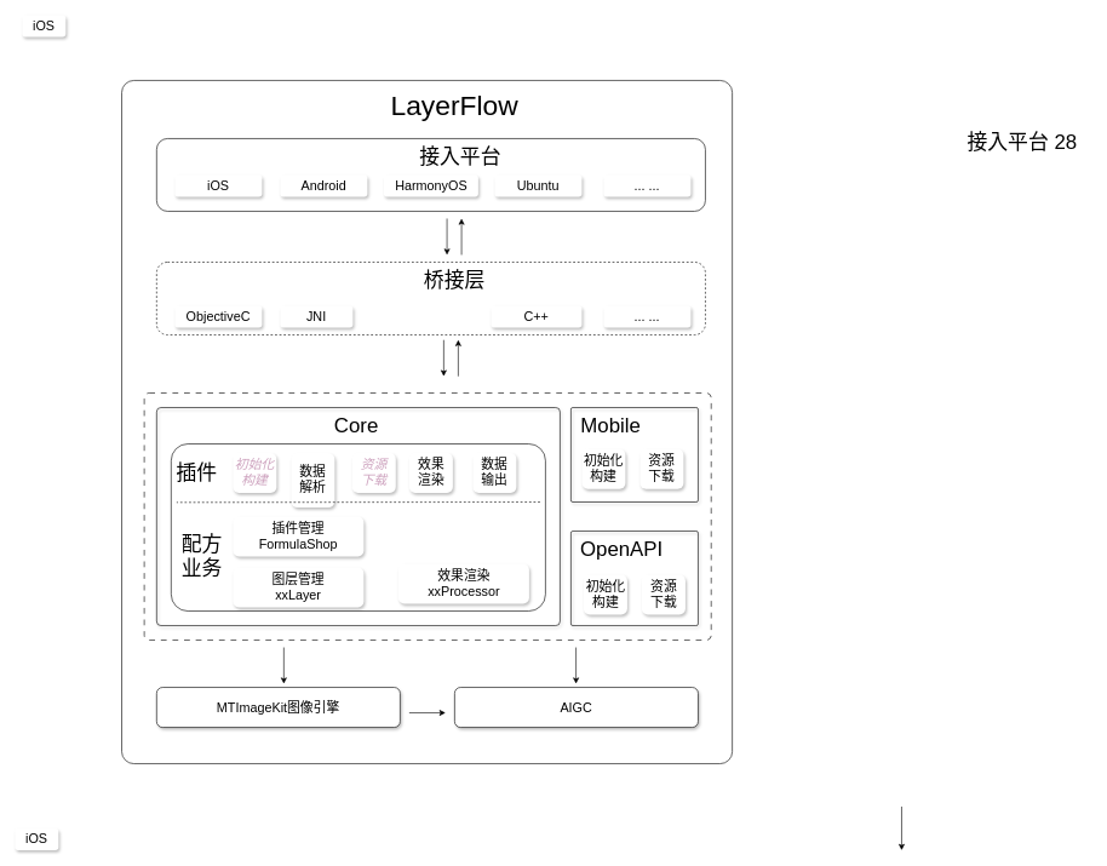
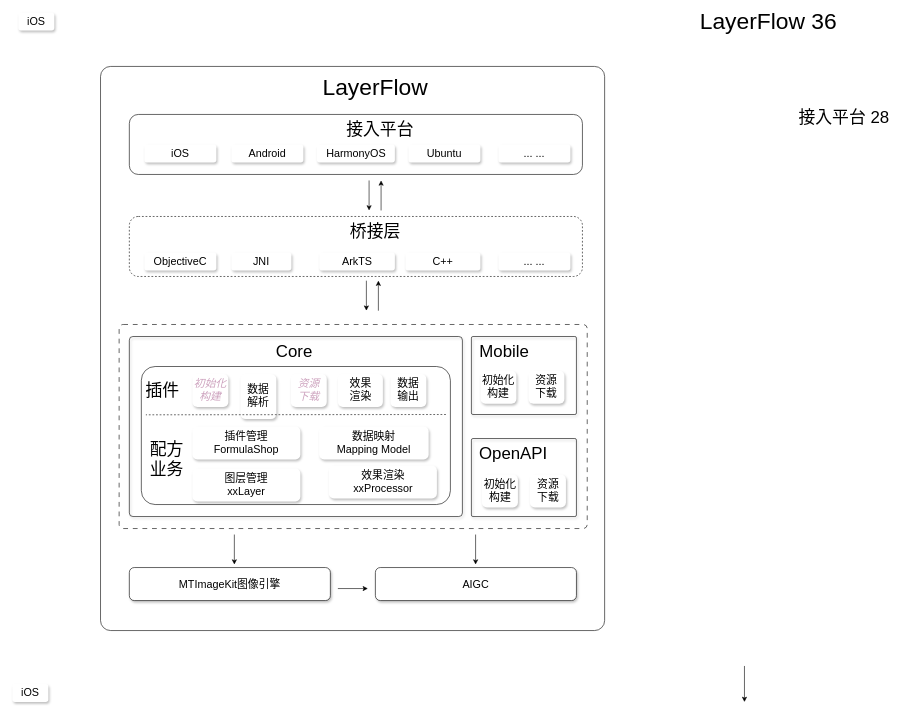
  <mxCell id="0" />
  <mxCell id="1" parent="0" />
  <mxCell id="2" value="" style="rounded=1;whiteSpace=wrap;html=1;fillColor=none;arcSize=2;" vertex="1" parent="1"><mxGeometry x="167" y="110" width="840" height="940" as="geometry" /></mxCell>
  <mxCell id="3" value="&lt;font style=&quot;font-size: 38px;&quot;&gt;LayerFlow&lt;/font&gt;" style="text;html=1;align=center;verticalAlign=middle;whiteSpace=wrap;rounded=0;" vertex="1" parent="1"><mxGeometry x="505" y="130" width="240" height="30" as="geometry" /></mxCell>
  <mxCell id="4" value="" style="rounded=1;whiteSpace=wrap;html=1;fillColor=default;" vertex="1" parent="1"><mxGeometry x="215" y="190" width="755" height="100" as="geometry" /></mxCell>
  <mxCell id="5" value="&lt;font style=&quot;font-size: 28px;&quot;&gt;接入平台 28&lt;/font&gt;" style="text;html=1;align=center;verticalAlign=middle;whiteSpace=wrap;rounded=0;" vertex="1" parent="1"><mxGeometry x="1311" y="180" width="190" height="30" as="geometry" /></mxCell>
+ <mxCell id="6" value="&lt;font style=&quot;font-size: 38px;&quot;&gt;LayerFlow 36&lt;/font&gt;" style="text;html=1;align=center;verticalAlign=middle;whiteSpace=wrap;rounded=0;" vertex="1" parent="1"><mxGeometry x="1160" y="20" width="240" height="30" as="geometry" /></mxCell>
  <mxCell id="7" value="&lt;font style=&quot;font-size: 28px;&quot;&gt;接入平台&lt;/font&gt;" style="text;html=1;align=center;verticalAlign=middle;whiteSpace=wrap;rounded=0;" vertex="1" parent="1"><mxGeometry x="562.5" y="200" width="140" height="30" as="geometry" /></mxCell>
  <mxCell id="8" value="&lt;font style=&quot;font-size: 18px;&quot;&gt;iOS&lt;/font&gt;" style="text;html=1;align=center;verticalAlign=middle;whiteSpace=wrap;rounded=1;fillColor=default;gradientColor=none;gradientDirection=radial;glass=0;shadow=1;" vertex="1" parent="1"><mxGeometry x="240" y="240" width="120" height="30" as="geometry" /></mxCell>
  <mxCell id="9" value="&lt;font style=&quot;font-size: 18px;&quot;&gt;Android&lt;/font&gt;" style="text;html=1;align=center;verticalAlign=middle;whiteSpace=wrap;rounded=1;fillColor=default;gradientColor=none;gradientDirection=radial;glass=0;shadow=1;" vertex="1" parent="1"><mxGeometry x="385" y="240" width="120" height="30" as="geometry" /></mxCell>
  <mxCell id="10" value="&lt;font style=&quot;font-size: 18px;&quot;&gt;iOS&lt;/font&gt;" style="text;html=1;align=center;verticalAlign=middle;whiteSpace=wrap;rounded=1;fillColor=default;gradientColor=none;gradientDirection=radial;glass=0;shadow=1;" vertex="1" parent="1"><mxGeometry x="30" y="20" width="60" height="30" as="geometry" /></mxCell>
  <mxCell id="11" value="&lt;font style=&quot;font-size: 18px;&quot;&gt;HarmonyOS&lt;/font&gt;" style="text;html=1;align=center;verticalAlign=middle;whiteSpace=wrap;rounded=1;fillColor=default;gradientColor=none;gradientDirection=radial;glass=0;shadow=1;" vertex="1" parent="1"><mxGeometry x="527.5" y="240" width="130" height="30" as="geometry" /></mxCell>
  <mxCell id="12" value="&lt;font style=&quot;font-size: 18px;&quot;&gt;Ubuntu&lt;/font&gt;" style="text;html=1;align=center;verticalAlign=middle;whiteSpace=wrap;rounded=1;fillColor=default;gradientColor=none;gradientDirection=radial;glass=0;shadow=1;" vertex="1" parent="1"><mxGeometry x="680" y="240" width="120" height="30" as="geometry" /></mxCell>
  <mxCell id="13" value="&lt;font style=&quot;font-size: 18px;&quot;&gt;... ...&lt;/font&gt;" style="text;html=1;align=center;verticalAlign=middle;whiteSpace=wrap;rounded=1;fillColor=default;gradientColor=none;gradientDirection=radial;glass=0;shadow=1;" vertex="1" parent="1"><mxGeometry x="830" y="240" width="120" height="30" as="geometry" /></mxCell>
  <mxCell id="14" value="" style="rounded=1;whiteSpace=wrap;html=1;fillColor=default;dashed=1;" vertex="1" parent="1"><mxGeometry x="215" y="360" width="755" height="100" as="geometry" /></mxCell>
  <mxCell id="15" value="&lt;span style=&quot;font-size: 28px;&quot;&gt;桥接层&lt;/span&gt;" style="text;html=1;align=center;verticalAlign=middle;whiteSpace=wrap;rounded=0;" vertex="1" parent="1"><mxGeometry x="555" y="370" width="140" height="30" as="geometry" /></mxCell>
  <mxCell id="16" value="&lt;span style=&quot;font-size: 18px;&quot;&gt;ObjectiveC&lt;/span&gt;" style="text;html=1;align=center;verticalAlign=middle;whiteSpace=wrap;rounded=1;fillColor=default;gradientColor=none;gradientDirection=radial;glass=0;shadow=1;" vertex="1" parent="1"><mxGeometry x="240" y="420" width="120" height="30" as="geometry" /></mxCell>
  <mxCell id="17" value="&lt;span style=&quot;font-size: 18px;&quot;&gt;JNI&lt;/span&gt;" style="text;html=1;align=center;verticalAlign=middle;whiteSpace=wrap;rounded=1;fillColor=default;gradientColor=none;gradientDirection=radial;glass=0;shadow=1;" vertex="1" parent="1"><mxGeometry x="385" y="420" width="100" height="30" as="geometry" /></mxCell>
+ <mxCell id="18" value="&lt;span style=&quot;font-size: 18px;&quot;&gt;ArkTS&lt;/span&gt;" style="text;html=1;align=center;verticalAlign=middle;whiteSpace=wrap;rounded=1;fillColor=default;gradientColor=none;gradientDirection=radial;glass=0;shadow=1;" vertex="1" parent="1"><mxGeometry x="531.5" y="420" width="126" height="30" as="geometry" /></mxCell>
  <mxCell id="19" value="&lt;span style=&quot;font-size: 18px;&quot;&gt;C++&lt;/span&gt;" style="text;html=1;align=center;verticalAlign=middle;whiteSpace=wrap;rounded=1;fillColor=default;gradientColor=none;gradientDirection=radial;glass=0;shadow=1;" vertex="1" parent="1"><mxGeometry x="675" y="420" width="125" height="30" as="geometry" /></mxCell>
  <mxCell id="20" value="&lt;font style=&quot;font-size: 18px;&quot;&gt;... ...&lt;/font&gt;" style="text;html=1;align=center;verticalAlign=middle;whiteSpace=wrap;rounded=1;fillColor=default;gradientColor=none;gradientDirection=radial;glass=0;shadow=1;" vertex="1" parent="1"><mxGeometry x="830" y="420" width="120" height="30" as="geometry" /></mxCell>
  <mxCell id="21" value="" style="endArrow=classic;html=1;rounded=0;" edge="1" parent="1"><mxGeometry width="50" height="50" relative="1" as="geometry"><mxPoint x="614.5" y="300" as="sourcePoint" /><mxPoint x="614.5" y="350" as="targetPoint" /></mxGeometry></mxCell>
  <mxCell id="22" value="" style="endArrow=classic;html=1;rounded=0;" edge="1" parent="1"><mxGeometry width="50" height="50" relative="1" as="geometry"><mxPoint x="634.5" y="350" as="sourcePoint" /><mxPoint x="634.5" y="300" as="targetPoint" /></mxGeometry></mxCell>
  <mxCell id="23" value="" style="group" vertex="1" connectable="0" parent="1"><mxGeometry x="215" y="560" width="760" height="310" as="geometry" /></mxCell>
  <mxCell id="24" value="" style="group" vertex="1" connectable="0" parent="23"><mxGeometry x="555" width="190" height="130" as="geometry" /></mxCell>
  <mxCell id="25" value="" style="rounded=1;whiteSpace=wrap;html=1;arcSize=2;fillColor=none;shadow=1;" vertex="1" parent="24"><mxGeometry x="15" width="175" height="130" as="geometry" /></mxCell>
  <mxCell id="26" value="&lt;span style=&quot;font-size: 28px;&quot;&gt;Mobile&lt;/span&gt;" style="text;html=1;align=center;verticalAlign=middle;whiteSpace=wrap;rounded=0;" vertex="1" parent="24"><mxGeometry y="10" width="140" height="30" as="geometry" /></mxCell>
  <mxCell id="27" value="&lt;span style=&quot;font-size: 18px;&quot;&gt;初始化&lt;br&gt;构建&lt;/span&gt;" style="text;html=1;align=center;verticalAlign=middle;whiteSpace=wrap;rounded=1;fillColor=default;gradientColor=none;gradientDirection=radial;glass=0;shadow=1;" vertex="1" parent="24"><mxGeometry x="30" y="57" width="60" height="55" as="geometry" /></mxCell>
  <mxCell id="28" value="&lt;span style=&quot;font-size: 18px;&quot;&gt;资源&lt;br&gt;下载&lt;/span&gt;" style="text;html=1;align=center;verticalAlign=middle;whiteSpace=wrap;rounded=1;fillColor=default;gradientColor=none;gradientDirection=radial;glass=0;shadow=1;" vertex="1" parent="24"><mxGeometry x="110" y="57" width="60" height="55" as="geometry" /></mxCell>
  <mxCell id="29" value="" style="group" vertex="1" connectable="0" parent="23"><mxGeometry x="570" y="170" width="175" height="130" as="geometry" /></mxCell>
  <mxCell id="30" value="" style="rounded=1;whiteSpace=wrap;html=1;arcSize=2;fillColor=none;shadow=1;" vertex="1" parent="29"><mxGeometry width="175" height="130" as="geometry" /></mxCell>
  <mxCell id="31" value="&lt;span style=&quot;font-size: 28px;&quot;&gt;OpenAPI&lt;/span&gt;" style="text;html=1;align=center;verticalAlign=middle;whiteSpace=wrap;rounded=0;" vertex="1" parent="29"><mxGeometry y="10" width="140" height="30" as="geometry" /></mxCell>
  <mxCell id="32" value="&lt;span style=&quot;font-size: 18px;&quot;&gt;初始化&lt;br&gt;构建&lt;/span&gt;" style="text;html=1;align=center;verticalAlign=middle;whiteSpace=wrap;rounded=1;fillColor=default;gradientColor=none;gradientDirection=radial;glass=0;shadow=1;" vertex="1" parent="29"><mxGeometry x="17.5" y="60" width="60" height="55" as="geometry" /></mxCell>
  <mxCell id="33" value="&lt;span style=&quot;font-size: 18px;&quot;&gt;资源&lt;br&gt;下载&lt;/span&gt;" style="text;html=1;align=center;verticalAlign=middle;whiteSpace=wrap;rounded=1;fillColor=default;gradientColor=none;gradientDirection=radial;glass=0;shadow=1;" vertex="1" parent="29"><mxGeometry x="97.5" y="60" width="60" height="55" as="geometry" /></mxCell>
  <mxCell id="34" value="" style="group" vertex="1" connectable="0" parent="23"><mxGeometry width="760" height="310" as="geometry" /></mxCell>
  <mxCell id="35" value="" style="rounded=1;whiteSpace=wrap;html=1;arcSize=2;fillColor=none;shadow=1;" vertex="1" parent="34"><mxGeometry width="555" height="300" as="geometry" /></mxCell>
  <mxCell id="36" value="&lt;span style=&quot;font-size: 28px;&quot;&gt;Core&lt;/span&gt;" style="text;html=1;align=center;verticalAlign=middle;whiteSpace=wrap;rounded=0;" vertex="1" parent="34"><mxGeometry x="205" y="10" width="140" height="30" as="geometry" /></mxCell>
  <mxCell id="37" value="" style="rounded=1;whiteSpace=wrap;html=1;arcSize=10;" vertex="1" parent="34"><mxGeometry x="20" y="50" width="515" height="230" as="geometry" /></mxCell>
  <mxCell id="38" value="&lt;span style=&quot;font-size: 28px;&quot;&gt;插件&lt;/span&gt;" style="text;html=1;align=center;verticalAlign=middle;whiteSpace=wrap;rounded=0;" vertex="1" parent="34"><mxGeometry x="17.5" y="75" width="75" height="30" as="geometry" /></mxCell>
  <mxCell id="39" value="&lt;span style=&quot;font-size: 18px;&quot;&gt;初始化&lt;br&gt;构建&lt;/span&gt;" style="text;html=1;align=center;verticalAlign=middle;whiteSpace=wrap;rounded=1;fillColor=default;gradientColor=none;gradientDirection=radial;glass=0;shadow=1;fontStyle=2;fontColor=#CDA2BE;" vertex="1" parent="34"><mxGeometry x="105" y="62.5" width="60" height="55" as="geometry" /></mxCell>
  <mxCell id="40" value="&lt;span style=&quot;font-size: 18px;&quot;&gt;数据&lt;br&gt;解析&lt;/span&gt;" style="text;html=1;align=center;verticalAlign=middle;whiteSpace=wrap;rounded=1;fillColor=default;gradientColor=none;gradientDirection=radial;glass=0;shadow=1;" vertex="1" parent="34"><mxGeometry x="185" y="62.5" width="60" height="75" as="geometry" /></mxCell>
  <mxCell id="41" value="&lt;span style=&quot;font-size: 18px;&quot;&gt;资源&lt;br&gt;下载&lt;/span&gt;" style="text;html=1;align=center;verticalAlign=middle;whiteSpace=wrap;rounded=1;fillColor=default;gradientColor=none;gradientDirection=radial;glass=0;shadow=1;fontStyle=2;fontColor=#CDA2BE;" vertex="1" parent="34"><mxGeometry x="269" y="62.5" width="60" height="55" as="geometry" /></mxCell>
- <mxCell id="42" value="&lt;span style=&quot;font-size: 18px;&quot;&gt;效果&lt;br&gt;渲染&lt;/span&gt;" style="text;html=1;align=center;verticalAlign=middle;whiteSpace=wrap;rounded=1;fillColor=default;gradientColor=none;gradientDirection=radial;glass=0;shadow=1;" vertex="1" parent="34"><mxGeometry x="347.5" y="62.5" width="60" height="55" as="geometry" /></mxCell>
+ <mxCell id="42" value="&lt;span style=&quot;font-size: 18px;&quot;&gt;效果&lt;br&gt;渲染&lt;/span&gt;" style="text;html=1;align=center;verticalAlign=middle;whiteSpace=wrap;rounded=1;fillColor=default;gradientColor=none;gradientDirection=radial;glass=0;shadow=1;" vertex="1" parent="34"><mxGeometry x="347.5" y="62.5" width="75" height="55" as="geometry" /></mxCell>
  <mxCell id="43" value="&lt;span style=&quot;font-size: 18px;&quot;&gt;数据&lt;br&gt;输出&lt;/span&gt;" style="text;html=1;align=center;verticalAlign=middle;whiteSpace=wrap;rounded=1;fillColor=default;gradientColor=none;gradientDirection=radial;glass=0;shadow=1;" vertex="1" parent="34"><mxGeometry x="435" y="62.5" width="60" height="55" as="geometry" /></mxCell>
  <mxCell id="44" value="" style="endArrow=none;html=1;rounded=0;dashed=1;" edge="1" parent="34"><mxGeometry width="50" height="50" relative="1" as="geometry"><mxPoint x="527.5" y="130" as="sourcePoint" /><mxPoint x="27.5" y="130.5" as="targetPoint" /></mxGeometry></mxCell>
  <mxCell id="45" value="&lt;span style=&quot;font-size: 18px;&quot;&gt;插件管理&lt;br&gt;FormulaShop&lt;/span&gt;" style="text;html=1;align=center;verticalAlign=middle;whiteSpace=wrap;rounded=1;fillColor=default;gradientColor=none;gradientDirection=radial;glass=0;shadow=1;" vertex="1" parent="34"><mxGeometry x="105" y="150" width="180" height="55" as="geometry" /></mxCell>
+ <mxCell id="46" value="&lt;span style=&quot;font-size: 18px;&quot;&gt;数据映射&lt;br&gt;Mapping Model&lt;/span&gt;" style="text;html=1;align=center;verticalAlign=middle;whiteSpace=wrap;rounded=1;fillColor=default;gradientColor=none;gradientDirection=radial;glass=0;shadow=1;" vertex="1" parent="34"><mxGeometry x="316.25" y="150" width="182.5" height="55" as="geometry" /></mxCell>
  <mxCell id="47" value="&lt;span style=&quot;font-size: 18px;&quot;&gt;图层管理&lt;br&gt;xxLayer&lt;/span&gt;" style="text;html=1;align=center;verticalAlign=middle;whiteSpace=wrap;rounded=1;fillColor=default;gradientColor=none;gradientDirection=radial;glass=0;shadow=1;" vertex="1" parent="34"><mxGeometry x="105" y="220" width="180" height="55" as="geometry" /></mxCell>
  <mxCell id="48" value="&lt;span style=&quot;font-size: 18px;&quot;&gt;效果渲染&lt;br&gt;xxProcessor&lt;/span&gt;" style="text;html=1;align=center;verticalAlign=middle;whiteSpace=wrap;rounded=1;fillColor=default;gradientColor=none;gradientDirection=radial;glass=0;shadow=1;" vertex="1" parent="34"><mxGeometry x="332.5" y="215" width="180" height="55" as="geometry" /></mxCell>
  <mxCell id="49" value="&lt;span style=&quot;font-size: 28px;&quot;&gt;配方&lt;br&gt;业务&lt;/span&gt;" style="text;html=1;align=center;verticalAlign=middle;whiteSpace=wrap;rounded=0;" vertex="1" parent="34"><mxGeometry x="25" y="190" width="75" height="30" as="geometry" /></mxCell>
  <mxCell id="50" value="" style="endArrow=classic;html=1;rounded=0;" edge="1" parent="1"><mxGeometry width="50" height="50" relative="1" as="geometry"><mxPoint x="610" y="467" as="sourcePoint" /><mxPoint x="610" y="517" as="targetPoint" /></mxGeometry></mxCell>
  <mxCell id="51" value="" style="endArrow=classic;html=1;rounded=0;" edge="1" parent="1"><mxGeometry width="50" height="50" relative="1" as="geometry"><mxPoint x="630" y="517" as="sourcePoint" /><mxPoint x="630" y="467" as="targetPoint" /></mxGeometry></mxCell>
  <mxCell id="52" value="&lt;span style=&quot;font-size: 18px;&quot;&gt;MTImageKit图像引擎&lt;/span&gt;" style="text;html=1;align=center;verticalAlign=middle;whiteSpace=wrap;rounded=1;fillColor=default;gradientColor=none;gradientDirection=radial;glass=0;shadow=1;strokeColor=default;" vertex="1" parent="1"><mxGeometry x="215" y="945" width="335" height="55" as="geometry" /></mxCell>
  <mxCell id="53" value="&lt;span style=&quot;font-size: 18px;&quot;&gt;AIGC&lt;/span&gt;" style="text;html=1;align=center;verticalAlign=middle;whiteSpace=wrap;rounded=1;fillColor=default;gradientColor=none;gradientDirection=radial;glass=0;shadow=1;strokeColor=default;" vertex="1" parent="1"><mxGeometry x="625" y="945" width="335" height="55" as="geometry" /></mxCell>
  <mxCell id="54" value="" style="endArrow=classic;startArrow=none;html=1;rounded=0;startFill=0;" edge="1" parent="1"><mxGeometry width="50" height="50" relative="1" as="geometry"><mxPoint x="1240" y="1109" as="sourcePoint" /><mxPoint x="1240" y="1169" as="targetPoint" /></mxGeometry></mxCell>
  <mxCell id="55" value="" style="endArrow=classic;html=1;rounded=0;" edge="1" parent="1"><mxGeometry width="50" height="50" relative="1" as="geometry"><mxPoint x="390" y="890" as="sourcePoint" /><mxPoint x="390" y="940" as="targetPoint" /></mxGeometry></mxCell>
  <mxCell id="56" value="" style="endArrow=classic;html=1;rounded=0;" edge="1" parent="1"><mxGeometry width="50" height="50" relative="1" as="geometry"><mxPoint x="792" y="890" as="sourcePoint" /><mxPoint x="792" y="940" as="targetPoint" /></mxGeometry></mxCell>
  <mxCell id="57" value="" style="rounded=1;whiteSpace=wrap;html=1;fillColor=none;arcSize=2;dashed=1;dashPattern=8 8;" vertex="1" parent="1"><mxGeometry x="198" y="540" width="780" height="340" as="geometry" /></mxCell>
  <mxCell id="58" value="&lt;font style=&quot;font-size: 18px;&quot;&gt;iOS&lt;/font&gt;" style="text;html=1;align=center;verticalAlign=middle;whiteSpace=wrap;rounded=1;fillColor=default;gradientColor=none;gradientDirection=radial;glass=0;shadow=1;" vertex="1" parent="1"><mxGeometry x="20" y="1139" width="60" height="30" as="geometry" /></mxCell>
  <mxCell id="59" value="" style="endArrow=classic;html=1;rounded=0;" edge="1" parent="1"><mxGeometry width="50" height="50" relative="1" as="geometry"><mxPoint x="562.5" y="980" as="sourcePoint" /><mxPoint x="612.5" y="980" as="targetPoint" /></mxGeometry></mxCell>
